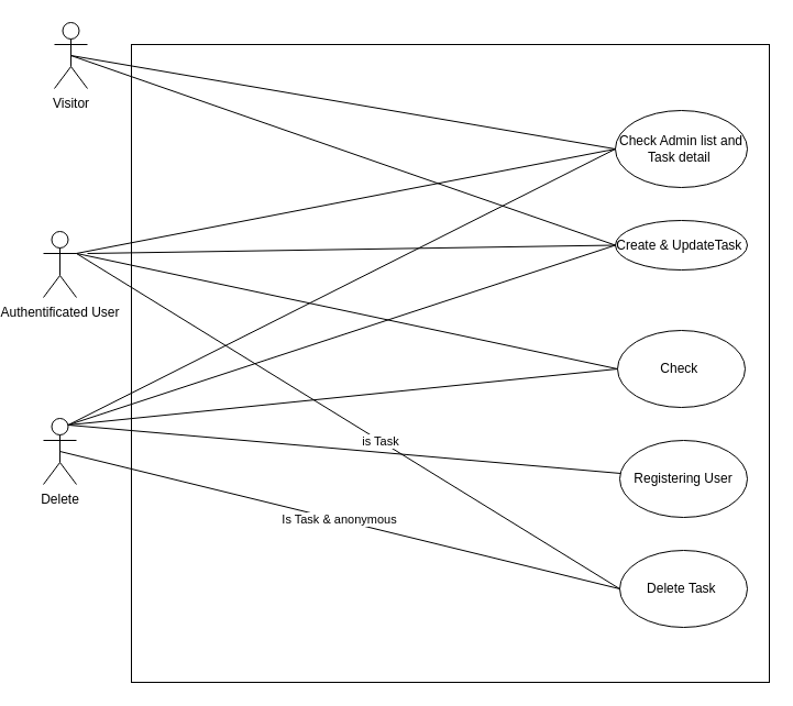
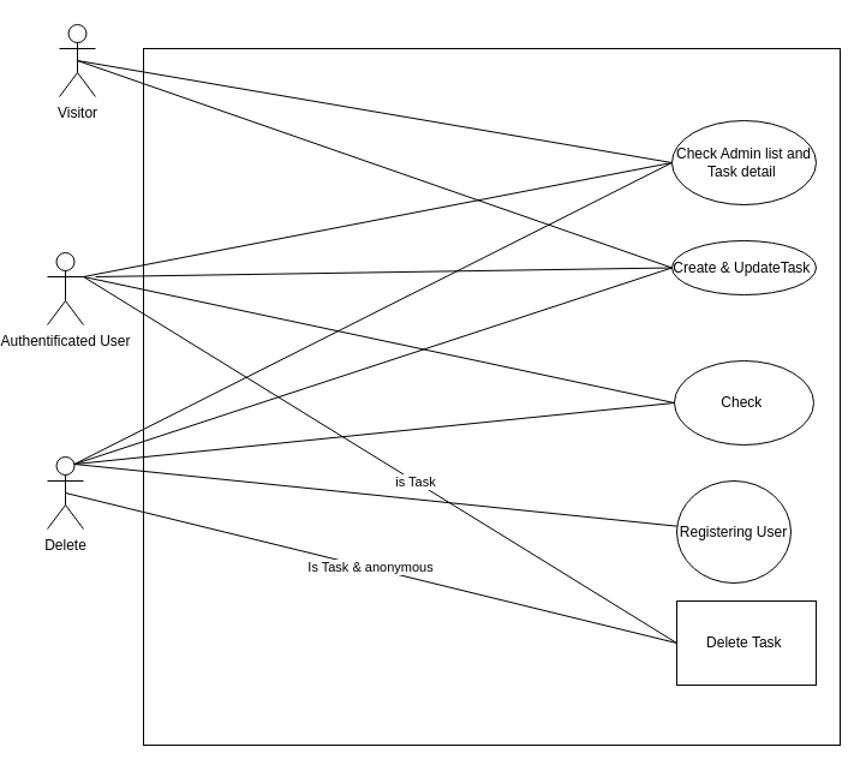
  <mxCell id="0" />
  <mxCell id="1" parent="0" />
  <mxCell id="2" value="" style="whiteSpace=wrap;html=1;aspect=fixed;" parent="1" vertex="1"><mxGeometry x="100" y="40" width="580" height="580" as="geometry" /></mxCell>
  <mxCell id="3" value="Visitor" style="shape=umlActor;verticalLabelPosition=bottom;verticalAlign=top;html=1;outlineConnect=0;" parent="1" vertex="1"><mxGeometry x="30" y="20" width="30" height="60" as="geometry" /></mxCell>
  <mxCell id="4" value="Authentificated User" style="shape=umlActor;verticalLabelPosition=bottom;verticalAlign=top;html=1;outlineConnect=0;" parent="1" vertex="1"><mxGeometry y="210" width="30" height="60" as="geometry" x="20" /></mxCell>
  <mxCell id="5" value="" style="endArrow=none;html=1;rounded=0;exitX=1;exitY=0.333;exitDx=0;exitDy=0;exitPerimeter=0;entryX=0;entryY=0.5;entryDx=0;entryDy=0;" parent="1" source="4" target="6" edge="1"><mxGeometry width="50" height="50" relative="1" as="geometry"><mxPoint x="120" y="270" as="sourcePoint" /><mxPoint x="120" y="210" as="targetPoint" /></mxGeometry></mxCell>
  <mxCell id="6" value="Check&amp;nbsp;" style="ellipse;whiteSpace=wrap;html=1;" parent="1" vertex="1"><mxGeometry x="542" y="300" width="116" height="70" as="geometry" /></mxCell>
- <mxCell id="7" value="Registering User" style="ellipse;whiteSpace=wrap;html=1;" parent="1" vertex="1"><mxGeometry x="544" y="400" width="116" height="70" as="geometry" /></mxCell>
+ <mxCell id="7" value="Registering User" style="ellipse;whiteSpace=wrap;html=1;" parent="1" vertex="1"><mxGeometry x="544" y="400" width="95" height="85" as="geometry" /></mxCell>
  <mxCell id="8" value="Check Admin list and Task detail&amp;nbsp;" style="ellipse;whiteSpace=wrap;html=1;" parent="1" vertex="1"><mxGeometry x="540" y="100" width="120" height="70" as="geometry" /></mxCell>
  <mxCell id="9" value="" style="endArrow=none;html=1;rounded=0;exitX=0.75;exitY=0.1;exitDx=0;exitDy=0;exitPerimeter=0;" parent="1" source="12" target="7" edge="1"><mxGeometry width="50" height="50" relative="1" as="geometry"><mxPoint x="40" y="410" as="sourcePoint" /><mxPoint x="377.532" y="52.991" as="targetPoint" /></mxGeometry></mxCell>
  <mxCell id="10" value="" style="endArrow=none;html=1;rounded=0;exitX=0.5;exitY=0.5;exitDx=0;exitDy=0;exitPerimeter=0;entryX=0;entryY=0.5;entryDx=0;entryDy=0;" parent="1" source="3" target="8" edge="1"><mxGeometry width="50" height="50" relative="1" as="geometry"><mxPoint x="116" y="90" as="sourcePoint" /><mxPoint x="250" y="80" as="targetPoint" /></mxGeometry></mxCell>
  <mxCell id="11" value="" style="endArrow=none;html=1;rounded=0;entryX=0;entryY=0.5;entryDx=0;entryDy=0;exitX=1;exitY=0.333;exitDx=0;exitDy=0;exitPerimeter=0;" parent="1" source="4" target="8" edge="1"><mxGeometry width="50" height="50" relative="1" as="geometry"><mxPoint x="60" y="230" as="sourcePoint" /><mxPoint x="260" y="235" as="targetPoint" /></mxGeometry></mxCell>
  <mxCell id="12" value="Delete" style="shape=umlActor;verticalLabelPosition=bottom;verticalAlign=top;html=1;outlineConnect=0;" vertex="1" parent="1"><mxGeometry y="380" width="30" height="60" as="geometry" x="20" /></mxCell>
  <mxCell id="13" value="Create &amp;amp; UpdateTask&amp;nbsp;" style="ellipse;whiteSpace=wrap;html=1;" vertex="1" parent="1"><mxGeometry x="540" y="200" width="120" height="45" as="geometry" /></mxCell>
  <mxCell id="14" value="" style="endArrow=none;html=1;rounded=0;entryX=0;entryY=0.5;entryDx=0;entryDy=0;" edge="1" parent="1" target="13"><mxGeometry width="50" height="50" relative="1" as="geometry"><mxPoint x="60" y="230" as="sourcePoint" /><mxPoint x="530" y="42.99" as="targetPoint" /></mxGeometry></mxCell>
  <mxCell id="15" value="" style="endArrow=none;html=1;rounded=0;entryX=0;entryY=0.5;entryDx=0;entryDy=0;exitX=0.5;exitY=0.5;exitDx=0;exitDy=0;exitPerimeter=0;" edge="1" parent="1" source="3" target="13"><mxGeometry width="50" height="50" relative="1" as="geometry"><mxPoint x="60" y="50" as="sourcePoint" /><mxPoint x="530" y="130" as="targetPoint" /></mxGeometry></mxCell>
  <mxCell id="16" value="" style="endArrow=none;html=1;rounded=0;entryX=0;entryY=0.5;entryDx=0;entryDy=0;exitX=0.75;exitY=0.1;exitDx=0;exitDy=0;exitPerimeter=0;" edge="1" parent="1" source="12" target="13"><mxGeometry width="50" height="50" relative="1" as="geometry"><mxPoint x="50" y="390" as="sourcePoint" /><mxPoint x="521.504" y="370.49" as="targetPoint" /></mxGeometry></mxCell>
  <mxCell id="17" value="" style="endArrow=none;html=1;rounded=0;entryX=0;entryY=0.5;entryDx=0;entryDy=0;exitX=0.75;exitY=0.1;exitDx=0;exitDy=0;exitPerimeter=0;" edge="1" parent="1" source="12" target="8"><mxGeometry width="50" height="50" relative="1" as="geometry"><mxPoint x="50" y="380" as="sourcePoint" /><mxPoint x="540" y="165" as="targetPoint" /></mxGeometry></mxCell>
  <mxCell id="18" value="" style="endArrow=none;html=1;rounded=0;entryX=0;entryY=0.5;entryDx=0;entryDy=0;exitX=0.75;exitY=0.1;exitDx=0;exitDy=0;exitPerimeter=0;" edge="1" parent="1" source="12" target="6"><mxGeometry width="50" height="50" relative="1" as="geometry"><mxPoint x="50" y="390" as="sourcePoint" /><mxPoint x="550" y="245" as="targetPoint" /></mxGeometry></mxCell>
- <mxCell id="19" value="Delete Task&amp;nbsp;" style="ellipse;whiteSpace=wrap;html=1;" vertex="1" parent="1"><mxGeometry x="544" y="500" width="116" height="70" as="geometry" /></mxCell>
+ <mxCell id="19" value="Delete Task&amp;nbsp;" style="whiteSpace=wrap;html=1;rounded=0;" vertex="1" parent="1"><mxGeometry x="544" y="500" width="116" height="70" as="geometry" /></mxCell>
  <mxCell id="20" value="Is Task &amp;amp; anonymous" style="endArrow=none;html=1;rounded=0;exitX=0.5;exitY=0.5;exitDx=0;exitDy=0;exitPerimeter=0;entryX=0;entryY=0.5;entryDx=0;entryDy=0;" edge="1" parent="1" source="12" target="19"><mxGeometry width="50" height="50" relative="1" as="geometry"><mxPoint x="52.5" y="396" as="sourcePoint" /><mxPoint x="554.602" y="439.969" as="targetPoint" /></mxGeometry></mxCell>
  <mxCell id="21" value="" style="endArrow=none;html=1;rounded=0;exitX=1;exitY=0.333;exitDx=0;exitDy=0;exitPerimeter=0;entryX=0;entryY=0.5;entryDx=0;entryDy=0;" edge="1" parent="1" source="4" target="19"><mxGeometry width="50" height="50" relative="1" as="geometry"><mxPoint x="45" y="420" as="sourcePoint" /><mxPoint x="554" y="545" as="targetPoint" /></mxGeometry></mxCell>
  <mxCell id="22" value="is Task&amp;nbsp;" style="edgeLabel;html=1;align=center;verticalAlign=middle;resizable=0;points=[];" vertex="1" connectable="0" parent="21"><mxGeometry x="0.123" y="1" relative="1" as="geometry"><mxPoint as="offset" /></mxGeometry></mxCell>
